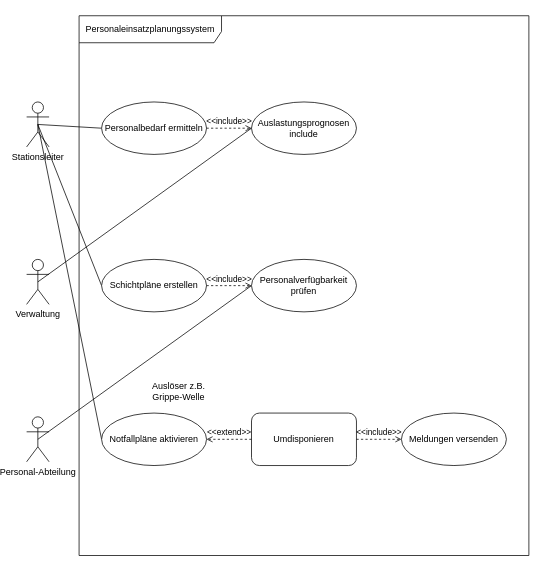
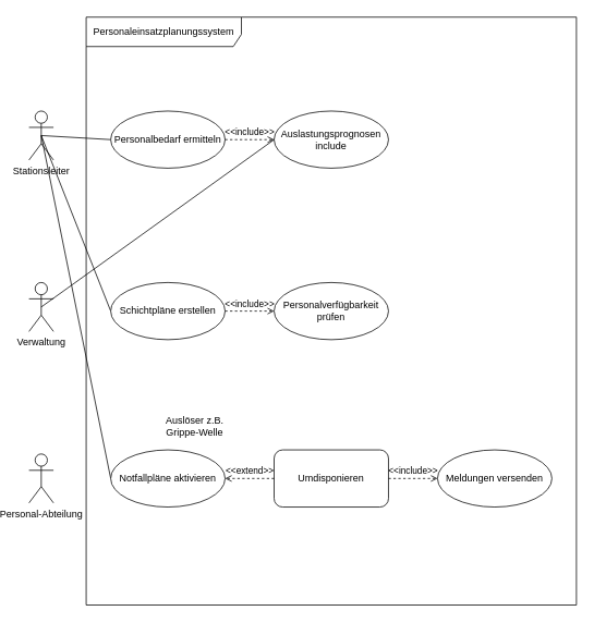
  <mxCell id="0" />
  <mxCell id="1" parent="0" />
  <mxCell id="2" value="" style="group" parent="1" vertex="1" connectable="0"><mxGeometry x="20" y="20" width="670" height="720" as="geometry" /></mxCell>
  <mxCell id="3" value="Personaleinsatzplanungssystem" style="shape=umlFrame;whiteSpace=wrap;html=1;pointerEvents=0;width=190;height=36;" parent="2" vertex="1"><mxGeometry x="70" width="600" height="720" as="geometry" /></mxCell>
  <mxCell id="4" value="" style="endArrow=none;html=1;rounded=0;exitX=0.5;exitY=0.5;exitDx=0;exitDy=0;exitPerimeter=0;entryX=0;entryY=0.5;entryDx=0;entryDy=0;" parent="2" source="25" target="13" edge="1"><mxGeometry width="50" height="50" relative="1" as="geometry"><mxPoint x="70" y="216" as="sourcePoint" /><mxPoint x="120" y="166" as="targetPoint" /></mxGeometry></mxCell>
  <mxCell id="5" value="" style="endArrow=none;html=1;rounded=0;exitX=0.5;exitY=0.5;exitDx=0;exitDy=0;exitPerimeter=0;entryX=0;entryY=0.5;entryDx=0;entryDy=0;" parent="2" source="25" target="9" edge="1"><mxGeometry width="50" height="50" relative="1" as="geometry"><mxPoint x="70" y="216" as="sourcePoint" /><mxPoint x="120" y="166" as="targetPoint" /></mxGeometry></mxCell>
  <mxCell id="6" value="" style="endArrow=none;html=1;rounded=0;exitX=0.5;exitY=0.5;exitDx=0;exitDy=0;exitPerimeter=0;entryX=0;entryY=0.5;entryDx=0;entryDy=0;" parent="2" source="25" target="19" edge="1"><mxGeometry width="50" height="50" relative="1" as="geometry"><mxPoint x="90" y="276" as="sourcePoint" /><mxPoint x="140" y="226" as="targetPoint" /></mxGeometry></mxCell>
- <mxCell id="7" value="" style="endArrow=none;html=1;rounded=0;exitX=0.5;exitY=0.5;exitDx=0;exitDy=0;exitPerimeter=0;entryX=0;entryY=0.5;entryDx=0;entryDy=0;" parent="2" source="26" target="10" edge="1"><mxGeometry width="50" height="50" relative="1" as="geometry"><mxPoint x="210" y="496" as="sourcePoint" /><mxPoint x="260" y="446" as="targetPoint" /></mxGeometry></mxCell>
  <mxCell id="8" value="" style="group" parent="2" vertex="1" connectable="0"><mxGeometry x="100" y="325" width="340" height="70" as="geometry" /></mxCell>
  <mxCell id="9" value="Schichtpläne erstellen" style="ellipse;whiteSpace=wrap;html=1;container=0;" parent="8" vertex="1"><mxGeometry width="140" height="70" as="geometry" /></mxCell>
  <mxCell id="10" value="Personalverfügbarkeit prüfen" style="ellipse;whiteSpace=wrap;html=1;container=0;" parent="8" vertex="1"><mxGeometry x="200" width="140" height="70" as="geometry" /></mxCell>
  <mxCell id="11" value="&amp;lt;&amp;lt;include&amp;gt;&amp;gt;" style="html=1;verticalAlign=bottom;labelBackgroundColor=none;endArrow=open;endFill=0;dashed=1;rounded=0;exitX=1;exitY=0.5;exitDx=0;exitDy=0;entryX=0;entryY=0.5;entryDx=0;entryDy=0;" parent="8" source="9" target="10" edge="1"><mxGeometry width="160" relative="1" as="geometry"><mxPoint x="170" y="-9" as="sourcePoint" /><mxPoint x="330" y="-9" as="targetPoint" /></mxGeometry></mxCell>
  <mxCell id="12" value="" style="group" parent="2" vertex="1" connectable="0"><mxGeometry x="100" y="115" width="340" height="70" as="geometry" /></mxCell>
  <mxCell id="13" value="Personalbedarf ermitteln" style="ellipse;whiteSpace=wrap;html=1;container=0;" parent="12" vertex="1"><mxGeometry width="140" height="70" as="geometry" /></mxCell>
  <mxCell id="14" value="Auslastungsprognosen include" style="ellipse;whiteSpace=wrap;html=1;container=0;" parent="12" vertex="1"><mxGeometry x="200" width="140" height="70" as="geometry" /></mxCell>
  <mxCell id="15" value="&amp;lt;&amp;lt;include&amp;gt;&amp;gt;" style="html=1;verticalAlign=bottom;labelBackgroundColor=none;endArrow=open;endFill=0;dashed=1;rounded=0;exitX=1;exitY=0.5;exitDx=0;exitDy=0;entryX=0;entryY=0.5;entryDx=0;entryDy=0;" parent="12" source="13" target="14" edge="1"><mxGeometry width="160" relative="1" as="geometry"><mxPoint x="170" y="201" as="sourcePoint" /><mxPoint x="330" y="201" as="targetPoint" /></mxGeometry></mxCell>
  <mxCell id="16" value="" style="endArrow=none;html=1;rounded=0;exitX=0.5;exitY=0.5;exitDx=0;exitDy=0;exitPerimeter=0;entryX=0;entryY=0.5;entryDx=0;entryDy=0;" parent="2" source="24" target="14" edge="1"><mxGeometry width="50" height="50" relative="1" as="geometry"><mxPoint x="310" y="446" as="sourcePoint" /><mxPoint x="360" y="396" as="targetPoint" /></mxGeometry></mxCell>
  <mxCell id="17" value="Umdisponieren" style="whiteSpace=wrap;html=1;container=0;rounded=1;" parent="2" vertex="1"><mxGeometry x="300" y="530" width="140" height="70" as="geometry" /></mxCell>
  <mxCell id="18" value="Meldungen versenden" style="ellipse;whiteSpace=wrap;html=1;container=0;" parent="2" vertex="1"><mxGeometry x="500" y="530" width="140" height="70" as="geometry" /></mxCell>
  <mxCell id="19" value="Notfallpläne aktivieren" style="ellipse;whiteSpace=wrap;html=1;container=0;" parent="2" vertex="1"><mxGeometry x="100" y="530" width="140" height="70" as="geometry" /></mxCell>
  <mxCell id="20" value="&amp;lt;&amp;lt;extend&amp;gt;&amp;gt;" style="html=1;verticalAlign=bottom;labelBackgroundColor=none;endArrow=open;endFill=0;dashed=1;rounded=0;exitX=0;exitY=0.5;exitDx=0;exitDy=0;entryX=1;entryY=0.5;entryDx=0;entryDy=0;" parent="2" source="17" target="19" edge="1"><mxGeometry width="160" relative="1" as="geometry"><mxPoint x="10" y="446" as="sourcePoint" /><mxPoint x="270" y="116" as="targetPoint" /></mxGeometry></mxCell>
  <mxCell id="21" value="&amp;lt;&amp;lt;include&amp;gt;&amp;gt;" style="html=1;verticalAlign=bottom;labelBackgroundColor=none;endArrow=open;endFill=0;dashed=1;rounded=0;exitX=1;exitY=0.5;exitDx=0;exitDy=0;entryX=0;entryY=0.5;entryDx=0;entryDy=0;" parent="2" source="17" target="18" edge="1"><mxGeometry width="160" relative="1" as="geometry"><mxPoint x="260" y="416" as="sourcePoint" /><mxPoint x="420" y="416" as="targetPoint" /></mxGeometry></mxCell>
  <mxCell id="22" value="Auslöser z.B. Grippe-Welle" style="text;html=1;align=center;verticalAlign=middle;whiteSpace=wrap;rounded=0;" parent="2" vertex="1"><mxGeometry x="166" y="486" width="74" height="30" as="geometry" /></mxCell>
  <mxCell id="23" value="" style="group" parent="2" vertex="1" connectable="0"><mxGeometry y="115" width="30" height="480" as="geometry" /></mxCell>
  <mxCell id="24" value="Verwaltung" style="shape=umlActor;verticalLabelPosition=bottom;verticalAlign=top;html=1;container=0;" parent="23" vertex="1"><mxGeometry y="210" width="30" height="60" as="geometry" /></mxCell>
  <mxCell id="25" value="Stationsleiter" style="shape=umlActor;verticalLabelPosition=bottom;verticalAlign=top;html=1;container=0;" parent="23" vertex="1"><mxGeometry width="30" height="60" as="geometry" /></mxCell>
  <mxCell id="26" value="Personal-Abteilung" style="shape=umlActor;verticalLabelPosition=bottom;verticalAlign=top;html=1;container=0;" parent="23" vertex="1"><mxGeometry y="420" width="30" height="60" as="geometry" /></mxCell>
